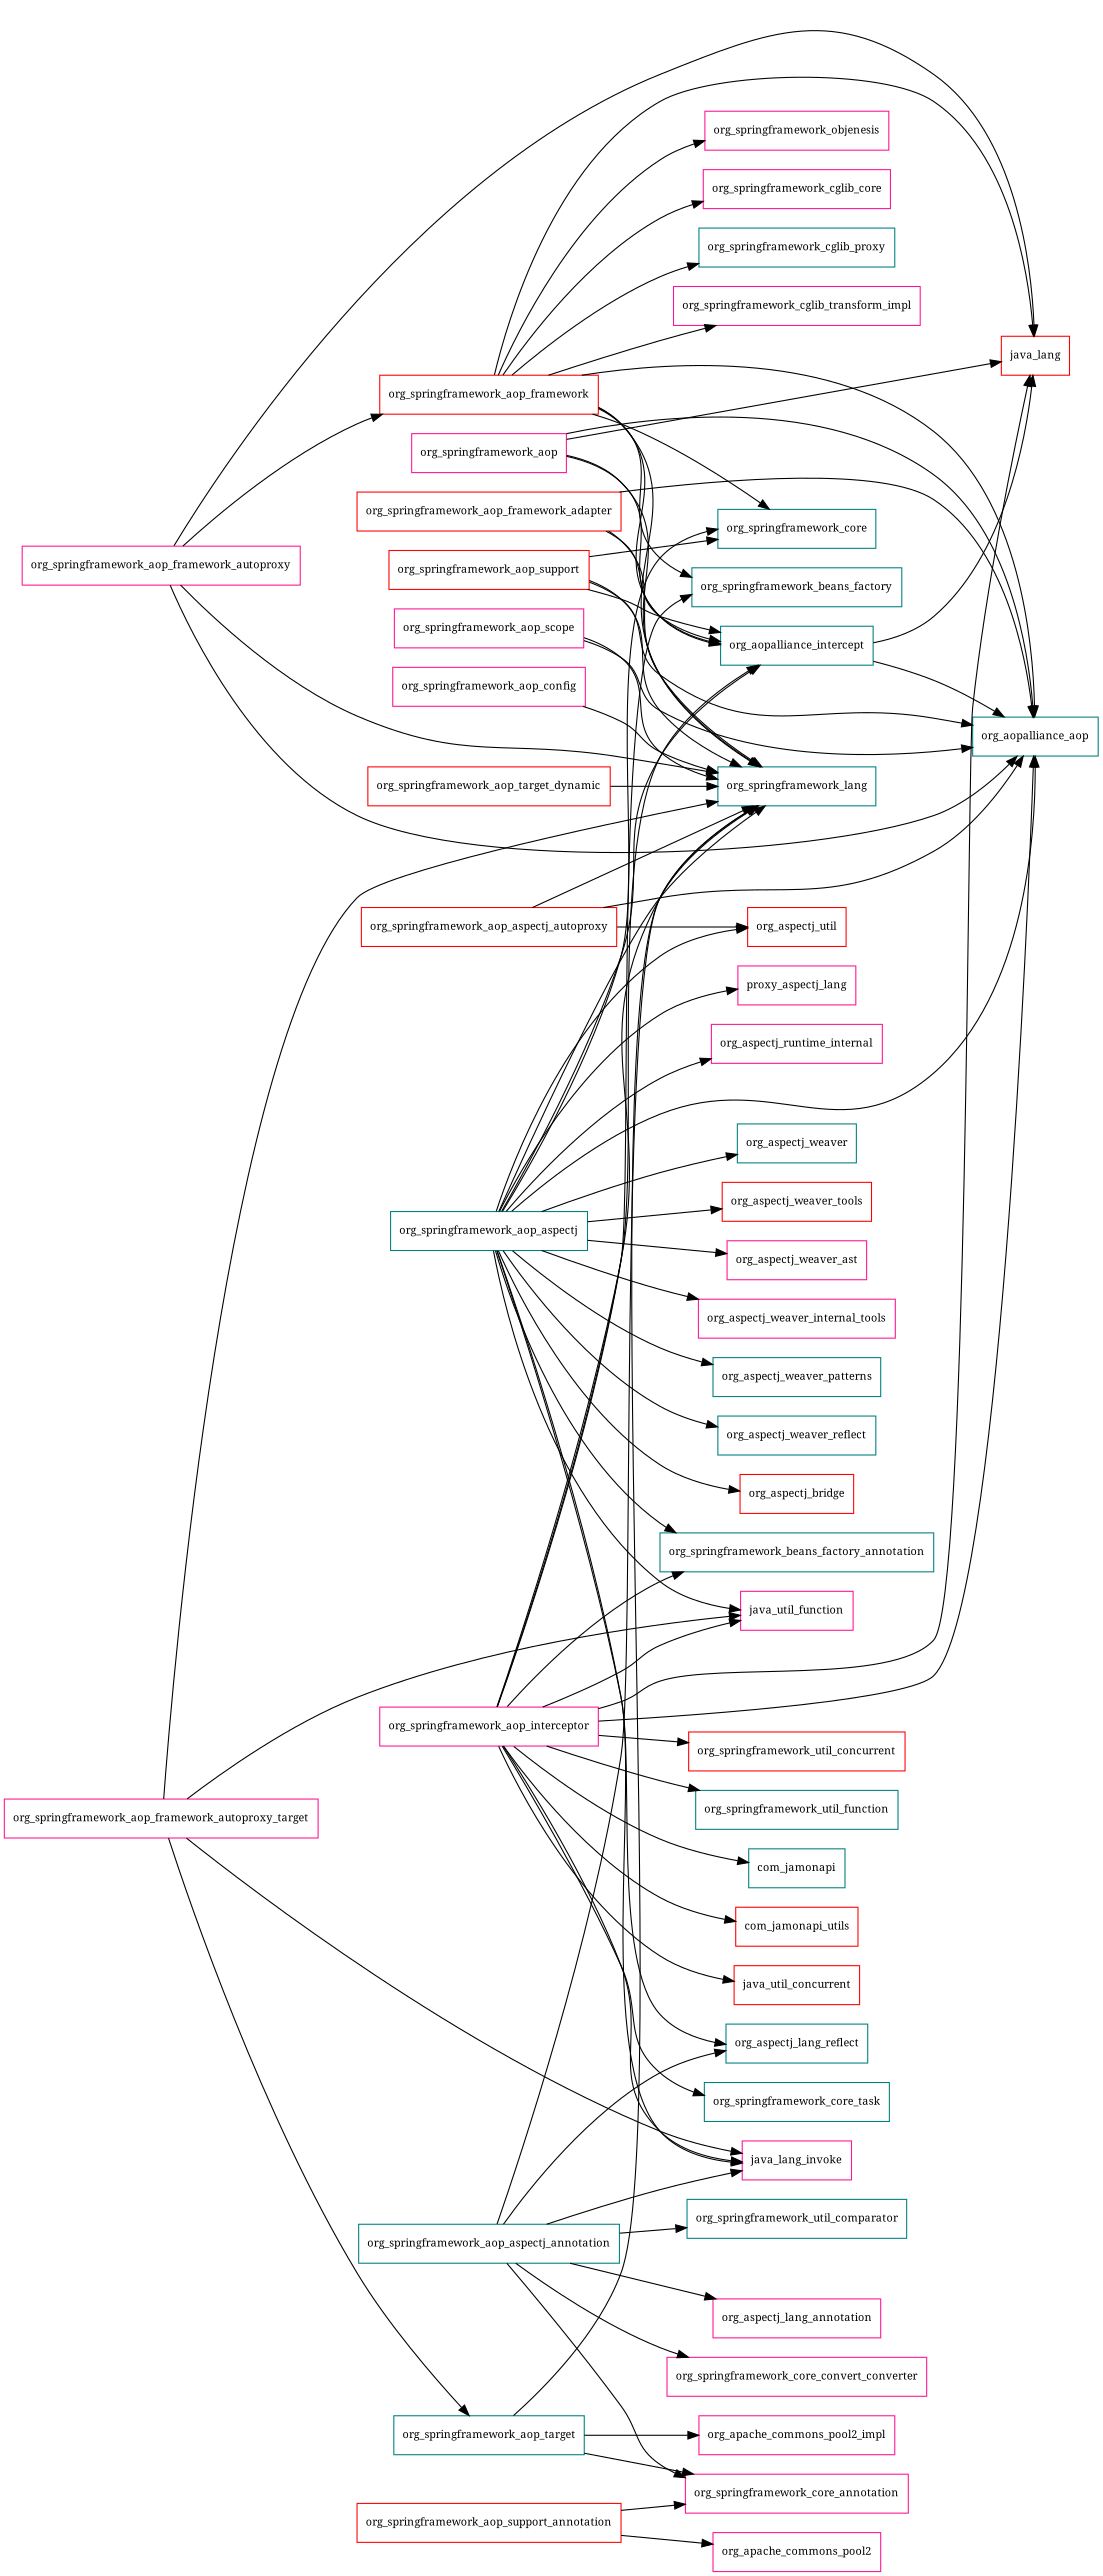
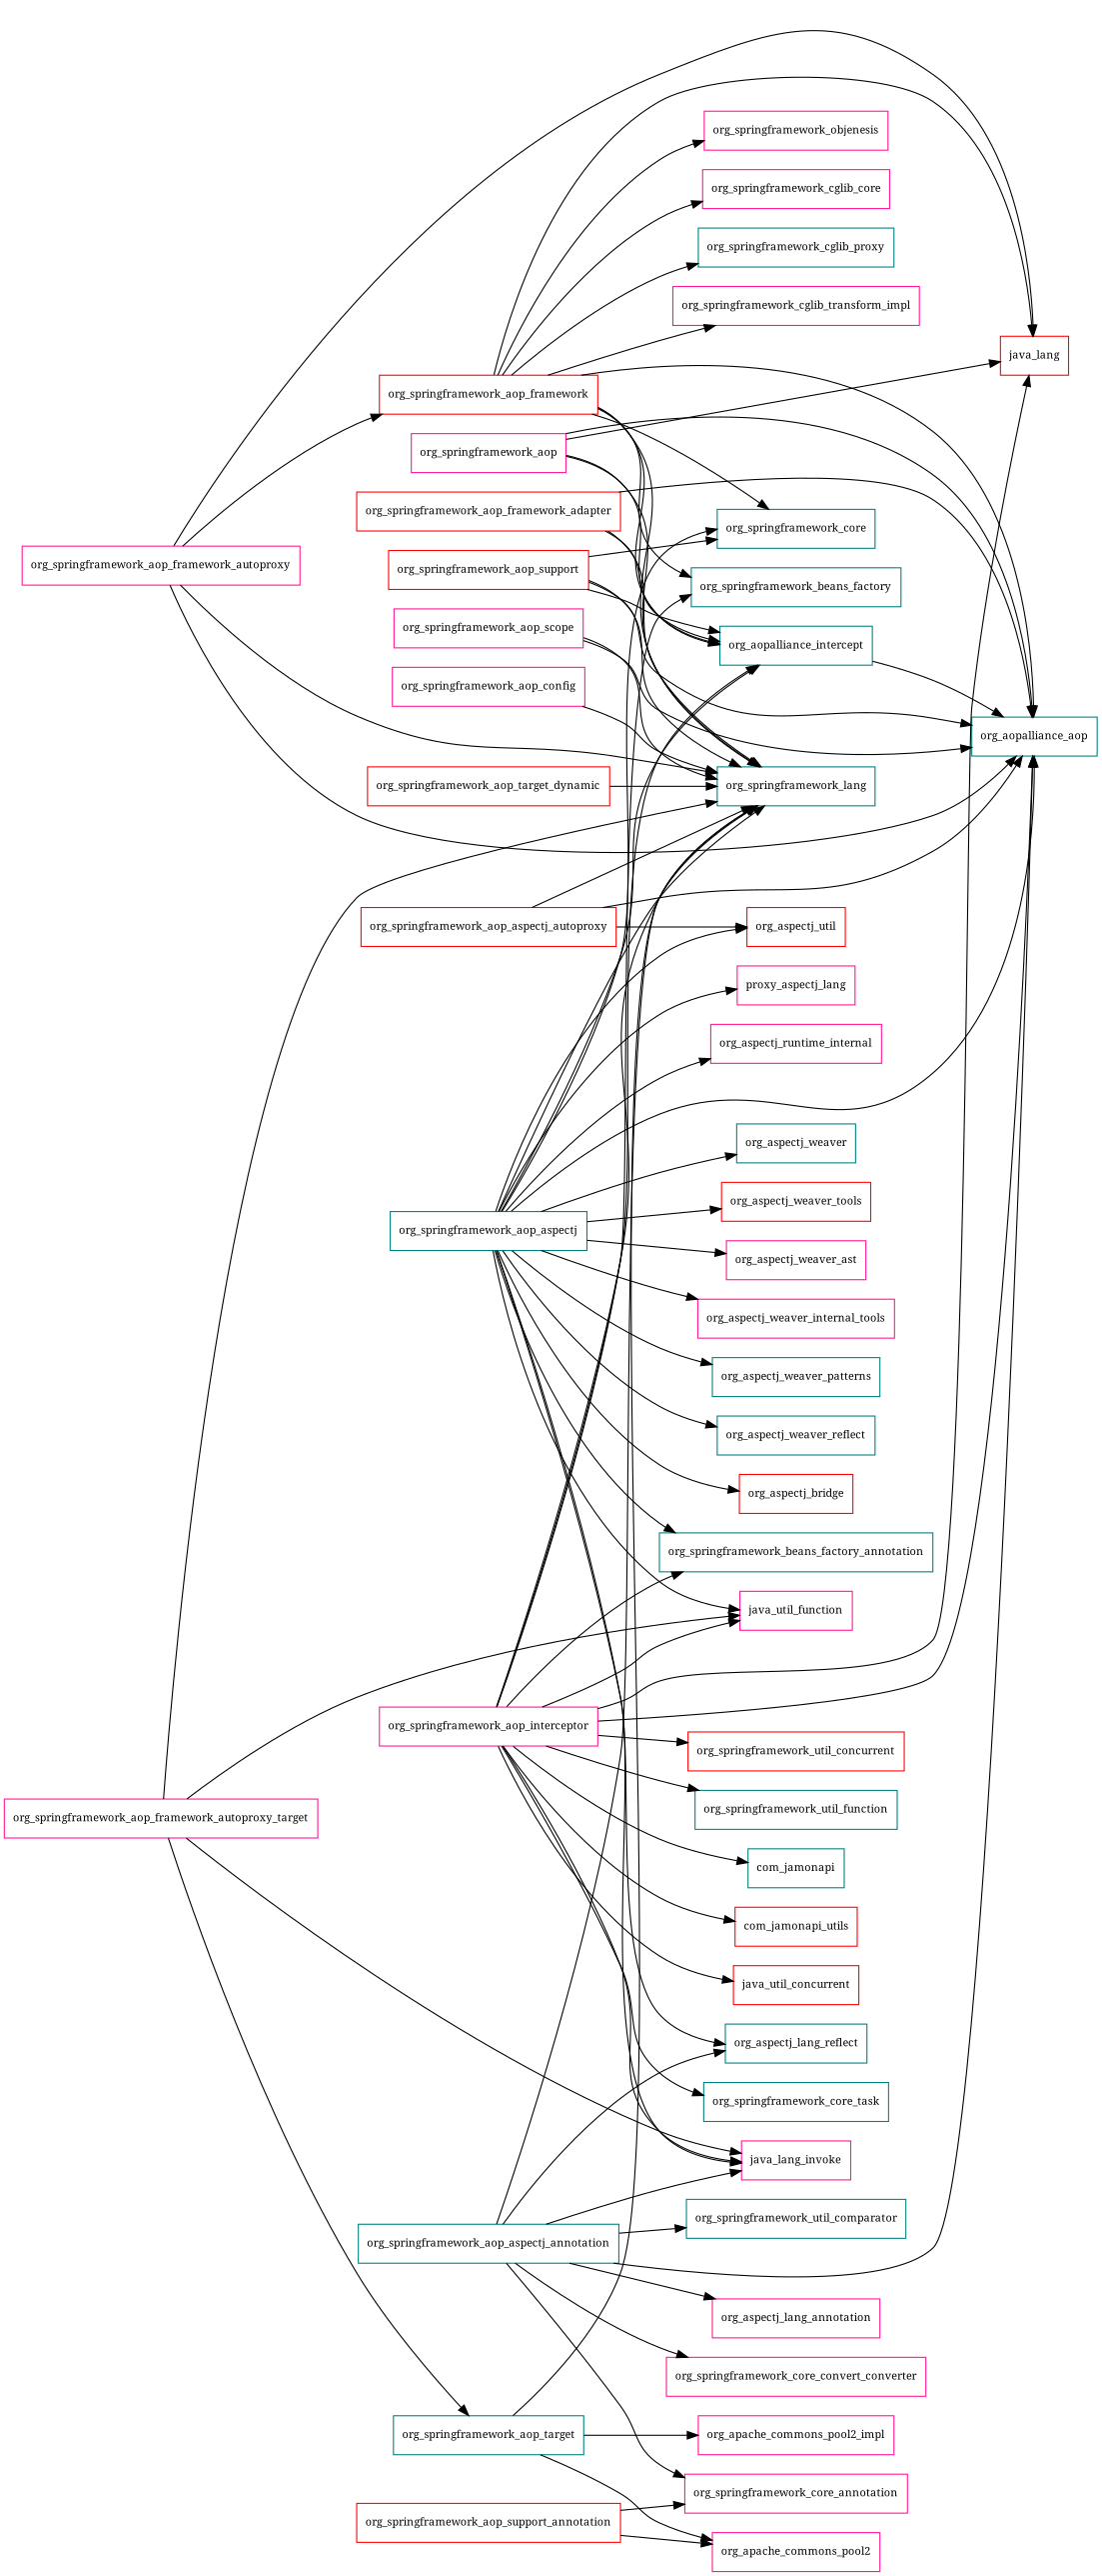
  digraph {
    fontname="Noto Serif"
    rankdir=LR
    node [color=deeppink fontname="Noto Serif" fontsize=10.0 shape=box]
    edge [fontname="Noto Serif"]
    org_aopalliance_intercept [color=teal]
    java_lang [color=red]
    org_aopalliance_aop [color=teal]
    org_springframework_aop
    org_springframework_lang [color=teal]
    org_springframework_aop_aspectj [color=teal]
    java_lang_invoke
    java_util_function
    org_aspectj_bridge [color=red]
    n10 [label=proxy_aspectj_lang]
    org_aspectj_lang_reflect [color=teal]
    org_aspectj_runtime_internal
    org_aspectj_util [color=red]
    org_aspectj_weaver [color=teal]
    org_aspectj_weaver_ast
    org_aspectj_weaver_internal_tools
    org_aspectj_weaver_patterns [color=teal]
    org_aspectj_weaver_reflect [color=teal]
    org_aspectj_weaver_tools [color=red]
    org_springframework_beans_factory_annotation [color=teal]
    org_springframework_core [color=teal]
    org_springframework_aop_aspectj_annotation [color=teal]
    org_aspectj_lang_annotation
    org_springframework_core_annotation
    org_springframework_core_convert_converter
    org_springframework_util_comparator [color=teal]
    org_springframework_aop_aspectj_autoproxy [color=red]
    org_springframework_aop_config
    org_springframework_aop_framework [color=red]
    org_springframework_beans_factory [color=teal]
    org_springframework_cglib_core
    org_springframework_cglib_proxy [color=teal]
    org_springframework_cglib_transform_impl
    org_springframework_objenesis
    org_springframework_aop_framework_adapter [color=red]
    org_springframework_aop_framework_autoproxy
    org_springframework_aop_framework_autoproxy_target
    org_springframework_aop_target [color=teal]
    org_apache_commons_pool2
    org_apache_commons_pool2_impl
    org_springframework_aop_interceptor
    com_jamonapi [color=teal]
    com_jamonapi_utils [color=red]
    java_util_concurrent [color=red]
    org_springframework_core_task [color=teal]
    org_springframework_util_concurrent [color=red]
    org_springframework_util_function [color=teal]
    org_springframework_aop_scope
    org_springframework_aop_support [color=red]
    org_springframework_aop_support_annotation [color=red]
    org_springframework_aop_target_dynamic [color=red]
-   org_aopalliance_intercept -> java_lang
    org_aopalliance_intercept -> org_aopalliance_aop
    org_springframework_aop -> org_aopalliance_intercept
    org_springframework_aop -> java_lang
    org_springframework_aop -> org_aopalliance_aop
    org_springframework_aop -> org_springframework_lang
    org_springframework_aop_aspectj -> org_aopalliance_intercept
    org_springframework_aop_aspectj -> org_aopalliance_aop
    org_springframework_aop_aspectj -> org_springframework_lang
    org_springframework_aop_aspectj -> java_lang_invoke
    org_springframework_aop_aspectj -> java_util_function
    org_springframework_aop_aspectj -> org_aspectj_bridge
    org_springframework_aop_aspectj -> n10
    org_springframework_aop_aspectj -> org_aspectj_lang_reflect
    org_springframework_aop_aspectj -> org_aspectj_runtime_internal
    org_springframework_aop_aspectj -> org_aspectj_util
    org_springframework_aop_aspectj -> org_aspectj_weaver
    org_springframework_aop_aspectj -> org_aspectj_weaver_ast
    org_springframework_aop_aspectj -> org_aspectj_weaver_internal_tools
    org_springframework_aop_aspectj -> org_aspectj_weaver_patterns
    org_springframework_aop_aspectj -> org_aspectj_weaver_reflect
    org_springframework_aop_aspectj -> org_aspectj_weaver_tools
    org_springframework_aop_aspectj -> org_springframework_beans_factory_annotation
    org_springframework_aop_aspectj -> org_springframework_core
+   org_springframework_aop_aspectj_annotation -> org_aopalliance_aop
    org_springframework_aop_aspectj_annotation -> org_springframework_lang
    org_springframework_aop_aspectj_annotation -> java_lang_invoke
    org_springframework_aop_aspectj_annotation -> org_aspectj_lang_reflect
    org_springframework_aop_aspectj_annotation -> org_aspectj_lang_annotation
    org_springframework_aop_aspectj_annotation -> org_springframework_core_annotation
    org_springframework_aop_aspectj_annotation -> org_springframework_core_convert_converter
    org_springframework_aop_aspectj_annotation -> org_springframework_util_comparator
    org_springframework_aop_aspectj_autoproxy -> org_aopalliance_aop
    org_springframework_aop_aspectj_autoproxy -> org_springframework_lang
    org_springframework_aop_aspectj_autoproxy -> org_aspectj_util
    org_springframework_aop_config -> org_springframework_lang
    org_springframework_aop_framework -> org_aopalliance_intercept
    org_springframework_aop_framework -> java_lang
    org_springframework_aop_framework -> org_aopalliance_aop
    org_springframework_aop_framework -> org_springframework_lang
    org_springframework_aop_framework -> org_springframework_core
    org_springframework_aop_framework -> org_springframework_beans_factory
    org_springframework_aop_framework -> org_springframework_cglib_core
    org_springframework_aop_framework -> org_springframework_cglib_proxy
    org_springframework_aop_framework -> org_springframework_cglib_transform_impl
    org_springframework_aop_framework -> org_springframework_objenesis
    org_springframework_aop_framework_adapter -> org_aopalliance_intercept
    org_springframework_aop_framework_adapter -> org_aopalliance_aop
    org_springframework_aop_framework_adapter -> org_springframework_lang
    org_springframework_aop_framework_autoproxy -> java_lang
    org_springframework_aop_framework_autoproxy -> org_aopalliance_aop
    org_springframework_aop_framework_autoproxy -> org_springframework_lang
    org_springframework_aop_framework_autoproxy -> org_springframework_aop_framework
    org_springframework_aop_framework_autoproxy_target -> org_springframework_lang
    org_springframework_aop_framework_autoproxy_target -> java_lang_invoke
    org_springframework_aop_framework_autoproxy_target -> java_util_function
    org_springframework_aop_framework_autoproxy_target -> org_springframework_aop_target
    org_springframework_aop_target -> org_springframework_lang
-   org_springframework_aop_target -> org_springframework_core_annotation
+   org_springframework_aop_target -> org_apache_commons_pool2
    org_springframework_aop_target -> org_apache_commons_pool2_impl
    org_springframework_aop_interceptor -> org_aopalliance_intercept
    org_springframework_aop_interceptor -> java_lang
    org_springframework_aop_interceptor -> org_aopalliance_aop
    org_springframework_aop_interceptor -> org_springframework_lang
    org_springframework_aop_interceptor -> java_lang_invoke
    org_springframework_aop_interceptor -> java_util_function
    org_springframework_aop_interceptor -> org_springframework_beans_factory_annotation
    org_springframework_aop_interceptor -> org_springframework_beans_factory
    org_springframework_aop_interceptor -> com_jamonapi
    org_springframework_aop_interceptor -> com_jamonapi_utils
    org_springframework_aop_interceptor -> java_util_concurrent
    org_springframework_aop_interceptor -> org_springframework_core_task
    org_springframework_aop_interceptor -> org_springframework_util_concurrent
    org_springframework_aop_interceptor -> org_springframework_util_function
    org_springframework_aop_scope -> org_aopalliance_aop
    org_springframework_aop_scope -> org_springframework_lang
    org_springframework_aop_support -> org_aopalliance_intercept
    org_springframework_aop_support -> org_aopalliance_aop
    org_springframework_aop_support -> org_springframework_lang
    org_springframework_aop_support -> org_springframework_core
    org_springframework_aop_support_annotation -> org_springframework_core_annotation
    org_springframework_aop_support_annotation -> org_apache_commons_pool2
    org_springframework_aop_target_dynamic -> org_springframework_lang
  }
